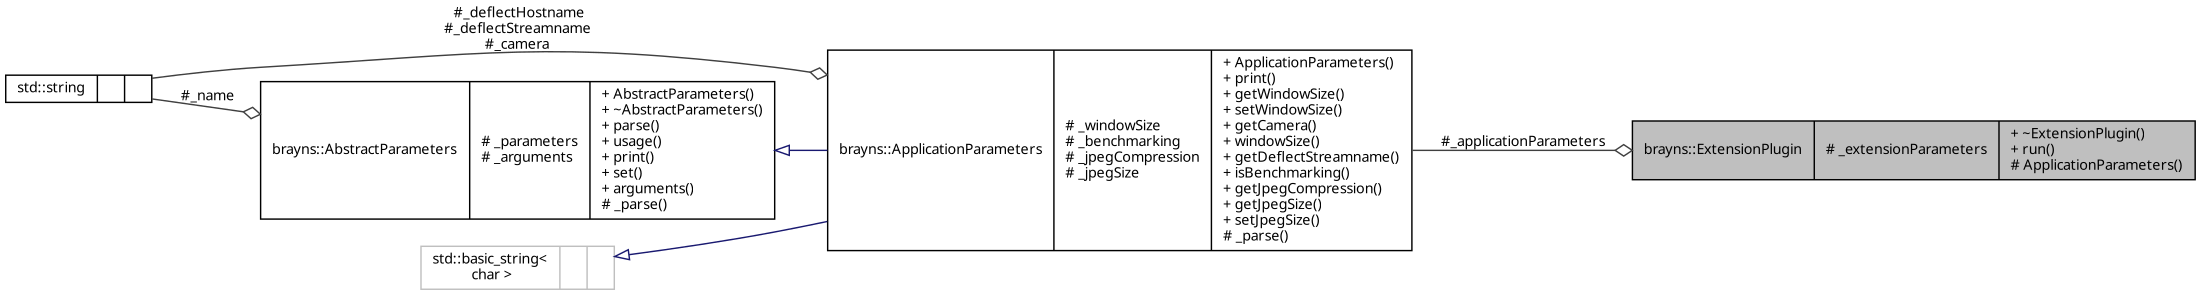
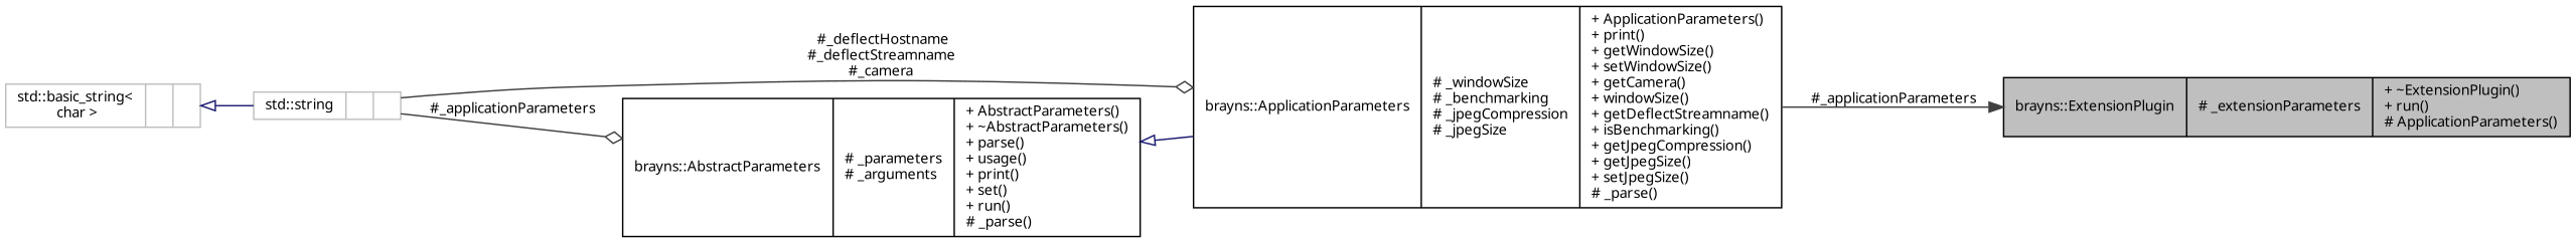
  digraph {
    rankdir=LR
    node [color=black fillcolor=white fontname=Sans fontsize=10 shape=record style=filled]
    edge [arrowhead=odiamond color=grey25 fontname=Sans fontsize=10 labelfontname=Sans labelfontsize=10 style=solid]
    n1 [fillcolor=grey75 fontcolor=black height=0.2 label="{brayns::ExtensionPlugin\n|# _extensionParameters\l|+ ~ExtensionPlugin()\l+ run()\l# ApplicationParameters()\l}" width=0.4]
    n2 [height=0.2 label="{brayns::ApplicationParameters\n|# _windowSize\l# _benchmarking\l# _jpegCompression\l# _jpegSize\l|+ ApplicationParameters()\l+ print()\l+ getWindowSize()\l+ setWindowSize()\l+ getCamera()\l+ windowSize()\l+ getDeflectStreamname()\l+ isBenchmarking()\l+ getJpegCompression()\l+ getJpegSize()\l+ setJpegSize()\l# _parse()\l}" width=0.4]
-   n3 [height=0.2 label="{brayns::AbstractParameters\n|# _parameters\l# _arguments\l|+ AbstractParameters()\l+ ~AbstractParameters()\l+ parse()\l+ usage()\l+ print()\l+ set()\l+ arguments()\l# _parse()\l}" width=0.4]
-   n4 [height=0.2 label="{std::string\n||}" width=0.4]
+   n3 [height=0.2 label="{brayns::AbstractParameters\n|# _parameters\l# _arguments\l|+ AbstractParameters()\l+ ~AbstractParameters()\l+ parse()\l+ usage()\l+ print()\l+ set()\l+ run()\l# _parse()\l}" width=0.4]
+   n4 [color=grey75 height=0.2 label="{std::string\n||}" width=0.4]
    n5 [color=grey75 height=0.2 label="{std::basic_string\<\l char \>\n||}" width=0.4]
-   n2 -> n1 [label=" #_applicationParameters"]
+   n2 -> n1 [arrowhead=normal label=" #_applicationParameters"]
    n3 -> n2 [arrowtail=onormal color=midnightblue dir=back arrowhead=""]
    n4 -> n2 [label=" #_deflectHostname\n#_deflectStreamname\n#_camera"]
-   n4 -> n3 [label=" #_name"]
-   n5 -> n2 [arrowtail=onormal color=midnightblue dir=back arrowhead=""]
+   n4 -> n3 [label=" #_applicationParameters"]
+   n5 -> n4 [arrowtail=onormal color=midnightblue dir=back arrowhead=""]
  }
